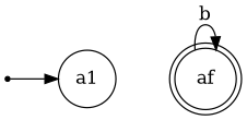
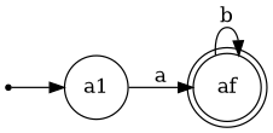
  digraph {
    rankdir=LR
    ai [shape=point]
    a1 [shape=circle]
    af [shape=doublecircle]
    ai -> a1
+   a1 -> af [label=a]
    af -> af [label=b]
  }
